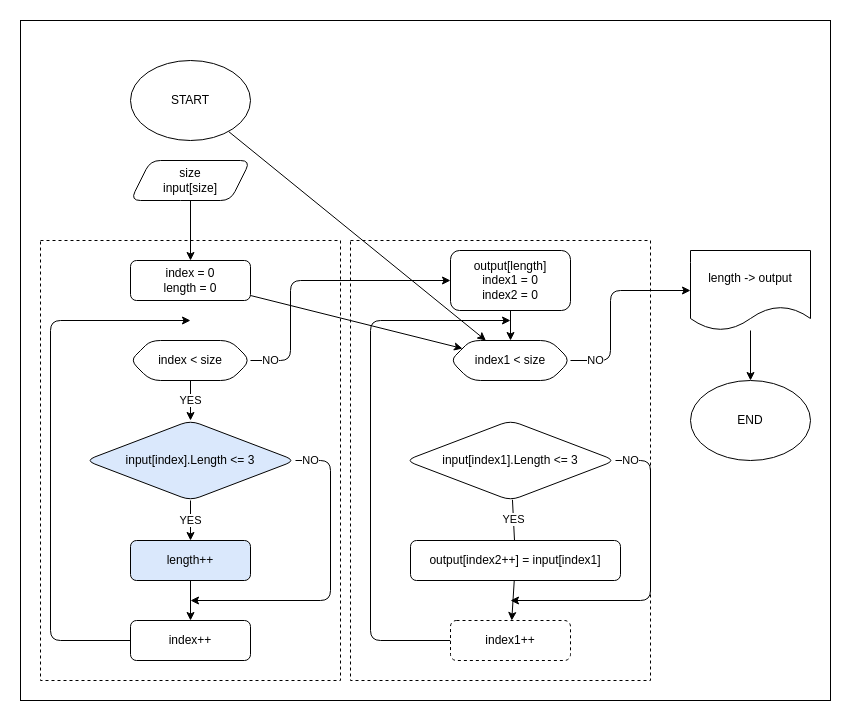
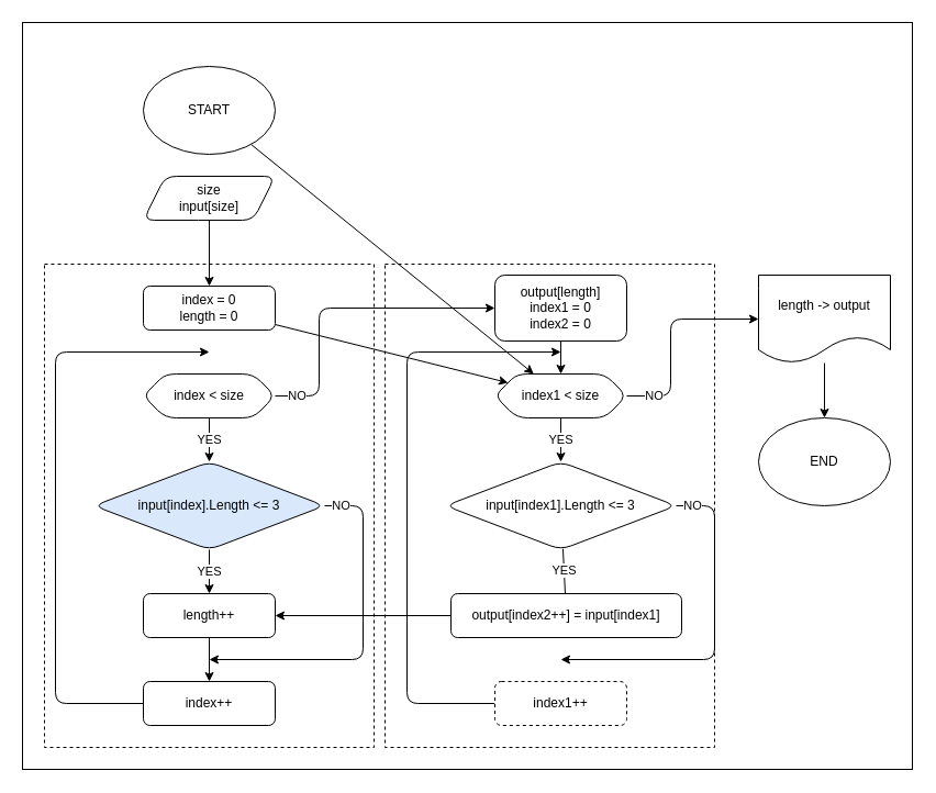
  <mxCell id="0" />
  <mxCell id="1" parent="0" />
  <mxCell id="2" value="" style="rounded=0;whiteSpace=wrap;html=1;strokeColor=default;gradientColor=none;gradientDirection=north;fillColor=default;" vertex="1" parent="1"><mxGeometry x="20" width="810" height="680" as="geometry" y="20" /></mxCell>
  <mxCell id="3" value="" style="rounded=0;whiteSpace=wrap;html=1;strokeColor=default;gradientColor=none;gradientDirection=north;fillColor=default;dashed=1;" vertex="1" parent="1"><mxGeometry x="350" y="240" width="300" height="440" as="geometry" /></mxCell>
  <mxCell id="4" value="" style="rounded=0;whiteSpace=wrap;html=1;strokeColor=default;gradientColor=none;gradientDirection=north;fillColor=default;dashed=1;" vertex="1" parent="1"><mxGeometry x="40" y="240" width="300" height="440" as="geometry" /></mxCell>
  <mxCell id="5" value="" style="edgeStyle=none;html=1;" edge="1" parent="1" source="6" target="26"><mxGeometry relative="1" as="geometry" /></mxCell>
  <mxCell id="6" value="START" style="ellipse;whiteSpace=wrap;html=1;" vertex="1" parent="1"><mxGeometry x="130" y="60" width="120" height="80" as="geometry" /></mxCell>
  <mxCell id="7" value="END" style="ellipse;whiteSpace=wrap;html=1;" vertex="1" parent="1"><mxGeometry x="690" y="380" width="120" height="80" as="geometry" /></mxCell>
  <mxCell id="8" value="" style="edgeStyle=none;html=1;" edge="1" parent="1" source="9" target="11"><mxGeometry relative="1" as="geometry" /></mxCell>
  <mxCell id="9" value="size&lt;br&gt;input[size]" style="shape=parallelogram;perimeter=parallelogramPerimeter;whiteSpace=wrap;html=1;fixedSize=1;rounded=1;" vertex="1" parent="1"><mxGeometry x="130" y="160" width="120" height="40" as="geometry" /></mxCell>
  <mxCell id="10" style="edgeStyle=none;html=1;" edge="1" parent="1" source="11" target="26"><mxGeometry relative="1" as="geometry" /></mxCell>
  <mxCell id="11" value="index = 0&lt;br&gt;length = 0" style="whiteSpace=wrap;html=1;rounded=1;" vertex="1" parent="1"><mxGeometry x="130" y="260" width="120" height="40" as="geometry" /></mxCell>
  <mxCell id="12" value="YES" style="edgeStyle=none;html=1;" edge="1" parent="1" source="14" target="17"><mxGeometry relative="1" as="geometry" /></mxCell>
  <mxCell id="13" value="NO" style="edgeStyle=none;html=1;" edge="1" parent="1" source="14" target="23"><mxGeometry x="-0.857" relative="1" as="geometry"><Array as="points"><mxPoint x="290" y="360" /><mxPoint x="290" y="280" /></Array><mxPoint as="offset" /></mxGeometry></mxCell>
  <mxCell id="14" value="index &amp;lt; size" style="shape=hexagon;perimeter=hexagonPerimeter2;whiteSpace=wrap;html=1;fixedSize=1;rounded=1;" vertex="1" parent="1"><mxGeometry x="130" y="340" width="120" height="40" as="geometry" /></mxCell>
  <mxCell id="15" value="YES" style="edgeStyle=none;html=1;" edge="1" parent="1" source="17" target="19"><mxGeometry relative="1" as="geometry" /></mxCell>
  <mxCell id="16" value="NO" style="edgeStyle=none;html=1;exitX=1;exitY=0.5;exitDx=0;exitDy=0;" edge="1" parent="1" source="17"><mxGeometry x="-0.905" relative="1" as="geometry"><mxPoint x="190" y="600" as="targetPoint" /><mxPoint x="300" y="410" as="sourcePoint" /><Array as="points"><mxPoint x="330" y="460" /><mxPoint x="330" y="600" /></Array><mxPoint as="offset" /></mxGeometry></mxCell>
  <mxCell id="17" value="input[index].Length &amp;lt;= 3" style="rhombus;whiteSpace=wrap;html=1;rounded=1;fillColor=#dae8fc;" vertex="1" parent="1"><mxGeometry x="85" y="420" width="210" height="80" as="geometry" /></mxCell>
  <mxCell id="18" value="" style="edgeStyle=none;html=1;" edge="1" parent="1" source="19" target="21"><mxGeometry relative="1" as="geometry" /></mxCell>
- <mxCell id="19" value="length++" style="whiteSpace=wrap;html=1;rounded=1;fillColor=#dae8fc;" vertex="1" parent="1"><mxGeometry x="130" y="540" width="120" height="40" as="geometry" /></mxCell>
+ <mxCell id="19" value="length++" style="whiteSpace=wrap;html=1;rounded=1;" vertex="1" parent="1"><mxGeometry x="130" y="540" width="120" height="40" as="geometry" /></mxCell>
  <mxCell id="20" style="edgeStyle=none;html=1;" edge="1" parent="1" source="21"><mxGeometry relative="1" as="geometry"><mxPoint x="190" y="320" as="targetPoint" /><Array as="points"><mxPoint x="50" y="640" /><mxPoint x="50" y="320" /></Array></mxGeometry></mxCell>
  <mxCell id="21" value="index++" style="whiteSpace=wrap;html=1;rounded=1;" vertex="1" parent="1"><mxGeometry x="130" y="620" width="120" height="40" as="geometry" /></mxCell>
  <mxCell id="22" style="edgeStyle=none;html=1;entryX=0.5;entryY=0;entryDx=0;entryDy=0;" edge="1" parent="1" source="23" target="26"><mxGeometry relative="1" as="geometry"><mxPoint x="430" y="340" as="targetPoint" /></mxGeometry></mxCell>
  <mxCell id="23" value="output[length]&lt;br&gt;index1 = 0&lt;br&gt;index2 = 0" style="whiteSpace=wrap;html=1;rounded=1;" vertex="1" parent="1"><mxGeometry x="450" y="250" width="120" height="60" as="geometry" /></mxCell>
+ <mxCell id="24" value="YES" style="edgeStyle=none;html=1;" edge="1" parent="1" source="26" target="29"><mxGeometry relative="1" as="geometry" /></mxCell>
  <mxCell id="25" value="NO" style="edgeStyle=none;html=1;exitX=1;exitY=0.5;exitDx=0;exitDy=0;entryX=0;entryY=0.5;entryDx=0;entryDy=0;" edge="1" parent="1" source="26" target="35"><mxGeometry x="-0.733" relative="1" as="geometry"><Array as="points"><mxPoint x="610" y="360" /><mxPoint x="610" y="290" /></Array><mxPoint as="offset" /></mxGeometry></mxCell>
  <mxCell id="26" value="index1 &amp;lt; size" style="shape=hexagon;perimeter=hexagonPerimeter2;whiteSpace=wrap;html=1;fixedSize=1;rounded=1;" vertex="1" parent="1"><mxGeometry x="450" y="340" width="120" height="40" as="geometry" /></mxCell>
  <mxCell id="27" value="YES" style="edgeStyle=none;html=1;endArrow=none;" edge="1" parent="1" source="29" target="31"><mxGeometry relative="1" as="geometry" /></mxCell>
  <mxCell id="28" value="NO" style="edgeStyle=none;html=1;exitX=1;exitY=0.5;exitDx=0;exitDy=0;" edge="1" parent="1" source="29"><mxGeometry x="-0.905" relative="1" as="geometry"><mxPoint x="510" y="600" as="targetPoint" /><mxPoint x="620" y="410" as="sourcePoint" /><Array as="points"><mxPoint x="650" y="460" /><mxPoint x="650" y="600" /></Array><mxPoint as="offset" /></mxGeometry></mxCell>
  <mxCell id="29" value="input[index1].Length &amp;lt;= 3" style="rhombus;whiteSpace=wrap;html=1;rounded=1;" vertex="1" parent="1"><mxGeometry x="405" y="420" width="210" height="80" as="geometry" /></mxCell>
- <mxCell id="30" value="" style="edgeStyle=none;html=1;" edge="1" parent="1" source="31" target="33"><mxGeometry relative="1" as="geometry" /></mxCell>
+ <mxCell id="30" value="" style="edgeStyle=none;html=1;" edge="1" parent="1" source="31" target="19"><mxGeometry relative="1" as="geometry" /></mxCell>
  <mxCell id="31" value="output[index2++] = input[index1]" style="whiteSpace=wrap;html=1;rounded=1;" vertex="1" parent="1"><mxGeometry x="410" y="540" width="210" height="40" as="geometry" /></mxCell>
  <mxCell id="32" style="edgeStyle=none;html=1;" edge="1" parent="1" source="33"><mxGeometry relative="1" as="geometry"><mxPoint x="510" y="320" as="targetPoint" /><Array as="points"><mxPoint x="370" y="640" /><mxPoint x="370" y="320" /></Array></mxGeometry></mxCell>
  <mxCell id="33" value="index1++" style="whiteSpace=wrap;html=1;rounded=1;dashed=1;" vertex="1" parent="1"><mxGeometry x="450" y="620" width="120" height="40" as="geometry" /></mxCell>
  <mxCell id="34" style="edgeStyle=none;html=1;entryX=0.5;entryY=0;entryDx=0;entryDy=0;" edge="1" parent="1" source="35" target="7"><mxGeometry relative="1" as="geometry" /></mxCell>
  <mxCell id="35" value="length -&amp;gt; output" style="shape=document;whiteSpace=wrap;html=1;boundedLbl=1;rounded=1;" vertex="1" parent="1"><mxGeometry x="690" y="250" width="120" height="80" as="geometry" /></mxCell>
